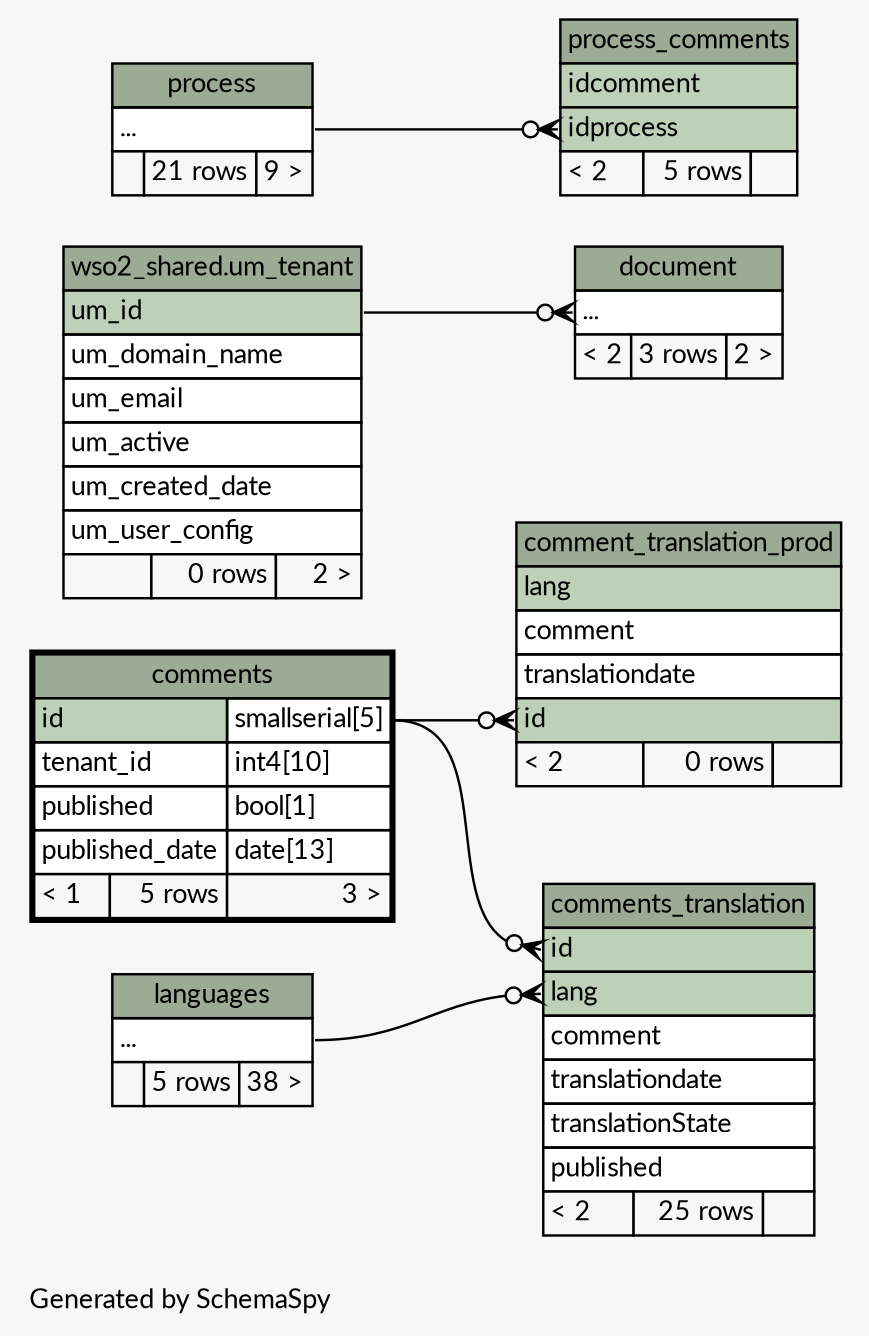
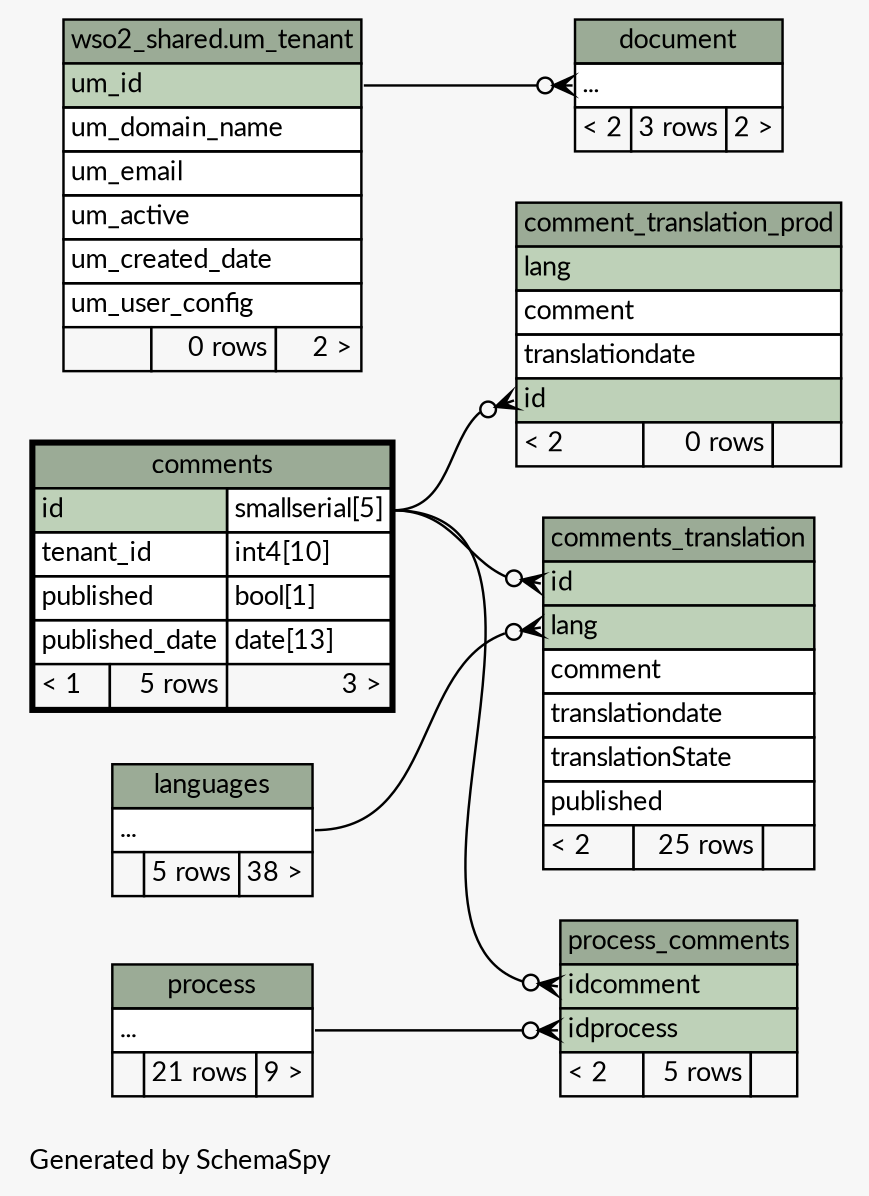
  digraph {
    bgcolor="#f7f7f7"
    fontname=Lato
    fontsize=11
    label="\nGenerated by SchemaSpy"
    labeljust=l
    nodesep=0.18
    rankdir=RL
    ranksep=0.46
    node [fontname=Lato fontsize=11 shape=plaintext]
    edge [arrowhead=none arrowsize=0.8 arrowtail=crowodot dir=back fontname=Lato headport="id.type:e" tailport="id:w"]
    n1 [label=<     <TABLE BORDER="0" CELLBORDER="1" CELLSPACING="0" BGCOLOR="#ffffff">       <TR><TD COLSPAN="3" BGCOLOR="#9bab96" ALIGN="CENTER">comment_translation_prod</TD></TR>       <TR><TD PORT="lang" COLSPAN="3" BGCOLOR="#bed1b8" ALIGN="LEFT">lang</TD></TR>       <TR><TD PORT="comment" COLSPAN="3" ALIGN="LEFT">comment</TD></TR>       <TR><TD PORT="translationdate" COLSPAN="3" ALIGN="LEFT">translationdate</TD></TR>       <TR><TD PORT="id" COLSPAN="3" BGCOLOR="#bed1b8" ALIGN="LEFT">id</TD></TR>       <TR><TD ALIGN="LEFT" BGCOLOR="#f7f7f7">&lt; 2</TD><TD ALIGN="RIGHT" BGCOLOR="#f7f7f7">0 rows</TD><TD ALIGN="RIGHT" BGCOLOR="#f7f7f7">  </TD></TR>     </TABLE>>]
    n2 [label=<     <TABLE BORDER="2" CELLBORDER="1" CELLSPACING="0" BGCOLOR="#ffffff">       <TR><TD COLSPAN="3" BGCOLOR="#9bab96" ALIGN="CENTER">comments</TD></TR>       <TR><TD PORT="id" COLSPAN="2" BGCOLOR="#bed1b8" ALIGN="LEFT">id</TD><TD PORT="id.type" ALIGN="LEFT">smallserial[5]</TD></TR>       <TR><TD PORT="tenant_id" COLSPAN="2" ALIGN="LEFT">tenant_id</TD><TD PORT="tenant_id.type" ALIGN="LEFT">int4[10]</TD></TR>       <TR><TD PORT="published" COLSPAN="2" ALIGN="LEFT">published</TD><TD PORT="published.type" ALIGN="LEFT">bool[1]</TD></TR>       <TR><TD PORT="published_date" COLSPAN="2" ALIGN="LEFT">published_date</TD><TD PORT="published_date.type" ALIGN="LEFT">date[13]</TD></TR>       <TR><TD ALIGN="LEFT" BGCOLOR="#f7f7f7">&lt; 1</TD><TD ALIGN="RIGHT" BGCOLOR="#f7f7f7">5 rows</TD><TD ALIGN="RIGHT" BGCOLOR="#f7f7f7">3 &gt;</TD></TR>     </TABLE>>]
    n3 [label=<     <TABLE BORDER="0" CELLBORDER="1" CELLSPACING="0" BGCOLOR="#ffffff">       <TR><TD COLSPAN="3" BGCOLOR="#9bab96" ALIGN="CENTER">languages</TD></TR>       <TR><TD PORT="elipses" COLSPAN="3" ALIGN="LEFT">...</TD></TR>       <TR><TD ALIGN="LEFT" BGCOLOR="#f7f7f7">  </TD><TD ALIGN="RIGHT" BGCOLOR="#f7f7f7">5 rows</TD><TD ALIGN="RIGHT" BGCOLOR="#f7f7f7">38 &gt;</TD></TR>     </TABLE>>]
    n4 [label=<     <TABLE BORDER="0" CELLBORDER="1" CELLSPACING="0" BGCOLOR="#ffffff">       <TR><TD COLSPAN="3" BGCOLOR="#9bab96" ALIGN="CENTER">wso2_shared.um_tenant</TD></TR>       <TR><TD PORT="um_id" COLSPAN="3" BGCOLOR="#bed1b8" ALIGN="LEFT">um_id</TD></TR>       <TR><TD PORT="um_domain_name" COLSPAN="3" ALIGN="LEFT">um_domain_name</TD></TR>       <TR><TD PORT="um_email" COLSPAN="3" ALIGN="LEFT">um_email</TD></TR>       <TR><TD PORT="um_active" COLSPAN="3" ALIGN="LEFT">um_active</TD></TR>       <TR><TD PORT="um_created_date" COLSPAN="3" ALIGN="LEFT">um_created_date</TD></TR>       <TR><TD PORT="um_user_config" COLSPAN="3" ALIGN="LEFT">um_user_config</TD></TR>       <TR><TD ALIGN="LEFT" BGCOLOR="#f7f7f7">  </TD><TD ALIGN="RIGHT" BGCOLOR="#f7f7f7">0 rows</TD><TD ALIGN="RIGHT" BGCOLOR="#f7f7f7">2 &gt;</TD></TR>     </TABLE>>]
    n5 [label=<     <TABLE BORDER="0" CELLBORDER="1" CELLSPACING="0" BGCOLOR="#ffffff">       <TR><TD COLSPAN="3" BGCOLOR="#9bab96" ALIGN="CENTER">comments_translation</TD></TR>       <TR><TD PORT="id" COLSPAN="3" BGCOLOR="#bed1b8" ALIGN="LEFT">id</TD></TR>       <TR><TD PORT="lang" COLSPAN="3" BGCOLOR="#bed1b8" ALIGN="LEFT">lang</TD></TR>       <TR><TD PORT="comment" COLSPAN="3" ALIGN="LEFT">comment</TD></TR>       <TR><TD PORT="translationdate" COLSPAN="3" ALIGN="LEFT">translationdate</TD></TR>       <TR><TD PORT="translationState" COLSPAN="3" ALIGN="LEFT">translationState</TD></TR>       <TR><TD PORT="published" COLSPAN="3" ALIGN="LEFT">published</TD></TR>       <TR><TD ALIGN="LEFT" BGCOLOR="#f7f7f7">&lt; 2</TD><TD ALIGN="RIGHT" BGCOLOR="#f7f7f7">25 rows</TD><TD ALIGN="RIGHT" BGCOLOR="#f7f7f7">  </TD></TR>     </TABLE>>]
    n6 [label=<     <TABLE BORDER="0" CELLBORDER="1" CELLSPACING="0" BGCOLOR="#ffffff">       <TR><TD COLSPAN="3" BGCOLOR="#9bab96" ALIGN="CENTER">document</TD></TR>       <TR><TD PORT="elipses" COLSPAN="3" ALIGN="LEFT">...</TD></TR>       <TR><TD ALIGN="LEFT" BGCOLOR="#f7f7f7">&lt; 2</TD><TD ALIGN="RIGHT" BGCOLOR="#f7f7f7">3 rows</TD><TD ALIGN="RIGHT" BGCOLOR="#f7f7f7">2 &gt;</TD></TR>     </TABLE>>]
    n7 [label=<     <TABLE BORDER="0" CELLBORDER="1" CELLSPACING="0" BGCOLOR="#ffffff">       <TR><TD COLSPAN="3" BGCOLOR="#9bab96" ALIGN="CENTER">process_comments</TD></TR>       <TR><TD PORT="idcomment" COLSPAN="3" BGCOLOR="#bed1b8" ALIGN="LEFT">idcomment</TD></TR>       <TR><TD PORT="idprocess" COLSPAN="3" BGCOLOR="#bed1b8" ALIGN="LEFT">idprocess</TD></TR>       <TR><TD ALIGN="LEFT" BGCOLOR="#f7f7f7">&lt; 2</TD><TD ALIGN="RIGHT" BGCOLOR="#f7f7f7">5 rows</TD><TD ALIGN="RIGHT" BGCOLOR="#f7f7f7">  </TD></TR>     </TABLE>>]
    n8 [label=<     <TABLE BORDER="0" CELLBORDER="1" CELLSPACING="0" BGCOLOR="#ffffff">       <TR><TD COLSPAN="3" BGCOLOR="#9bab96" ALIGN="CENTER">process</TD></TR>       <TR><TD PORT="elipses" COLSPAN="3" ALIGN="LEFT">...</TD></TR>       <TR><TD ALIGN="LEFT" BGCOLOR="#f7f7f7">  </TD><TD ALIGN="RIGHT" BGCOLOR="#f7f7f7">21 rows</TD><TD ALIGN="RIGHT" BGCOLOR="#f7f7f7">9 &gt;</TD></TR>     </TABLE>>]
    n1 -> n2
    n5 -> n2
    n5 -> n3 [headport="elipses:e" tailport="lang:w"]
    n6 -> n4 [headport="um_id:e" tailport="elipses:w"]
+   n7 -> n2 [tailport="idcomment:w"]
    n7 -> n8 [headport="elipses:e" tailport="idprocess:w"]
  }
